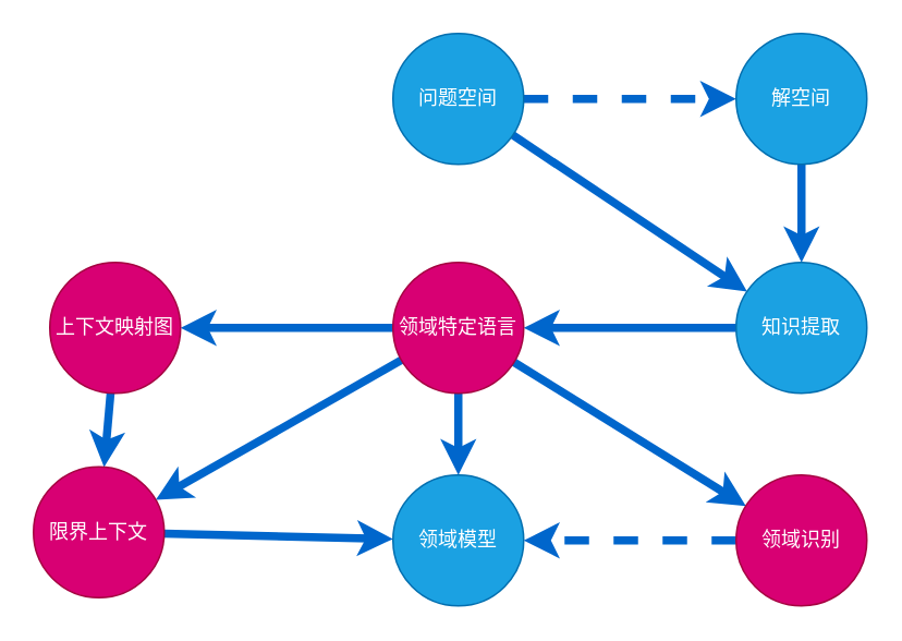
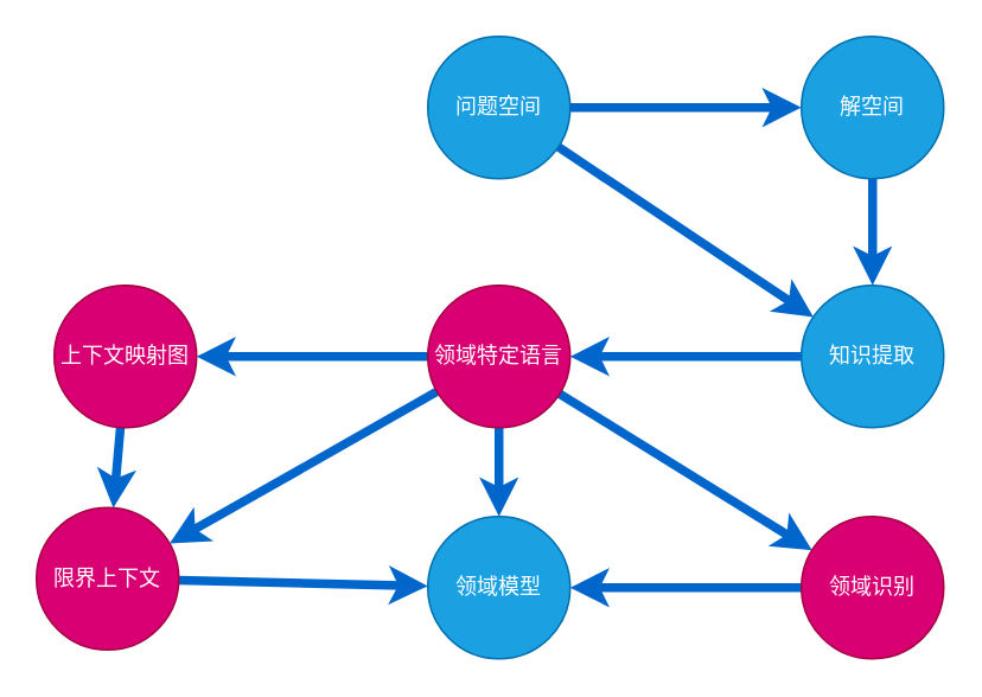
  <mxCell id="0" />
  <mxCell id="1" parent="0" />
- <mxCell id="2" style="edgeStyle=orthogonalEdgeStyle;rounded=0;orthogonalLoop=1;jettySize=auto;html=1;strokeColor=#0066CC;strokeWidth=5;dashed=1;" parent="1" source="4" target="6" edge="1"><mxGeometry relative="1" as="geometry" /></mxCell>
+ <mxCell id="2" style="edgeStyle=orthogonalEdgeStyle;rounded=0;orthogonalLoop=1;jettySize=auto;html=1;strokeColor=#0066CC;strokeWidth=5;" parent="1" source="4" target="6" edge="1"><mxGeometry relative="1" as="geometry" /></mxCell>
  <mxCell id="3" style="orthogonalLoop=1;jettySize=auto;html=1;rounded=0;strokeColor=#0066CC;strokeWidth=5;" parent="1" source="4" target="8" edge="1"><mxGeometry relative="1" as="geometry" /></mxCell>
  <mxCell id="4" value="问题空间" style="ellipse;whiteSpace=wrap;html=1;aspect=fixed;fillColor=#1ba1e2;strokeColor=#006EAF;fontColor=#ffffff;" parent="1" vertex="1"><mxGeometry x="240" y="20" width="80" height="80" as="geometry" /></mxCell>
  <mxCell id="5" style="edgeStyle=orthogonalEdgeStyle;curved=1;orthogonalLoop=1;jettySize=auto;html=1;rounded=0;strokeColor=#0066CC;strokeWidth=5;" parent="1" source="6" target="8" edge="1"><mxGeometry relative="1" as="geometry" /></mxCell>
  <mxCell id="6" value="解空间" style="ellipse;whiteSpace=wrap;html=1;aspect=fixed;fillColor=#1ba1e2;strokeColor=#006EAF;fontColor=#ffffff;" parent="1" vertex="1"><mxGeometry x="450" y="20" width="80" height="80" as="geometry" /></mxCell>
  <mxCell id="7" style="edgeStyle=orthogonalEdgeStyle;curved=1;orthogonalLoop=1;jettySize=auto;html=1;entryX=1;entryY=0.5;entryDx=0;entryDy=0;rounded=0;strokeColor=#0066CC;strokeWidth=5;" parent="1" source="8" target="13" edge="1"><mxGeometry relative="1" as="geometry" /></mxCell>
  <mxCell id="8" value="知识提取" style="ellipse;whiteSpace=wrap;html=1;aspect=fixed;fillColor=#1ba1e2;strokeColor=#006EAF;fontColor=#ffffff;" parent="1" vertex="1"><mxGeometry x="450" y="160" width="80" height="80" as="geometry" /></mxCell>
  <mxCell id="9" style="orthogonalLoop=1;jettySize=auto;html=1;strokeColor=#0066CC;rounded=0;strokeWidth=5;" parent="1" source="13" target="20" edge="1"><mxGeometry relative="1" as="geometry" /></mxCell>
  <mxCell id="10" style="edgeStyle=none;orthogonalLoop=1;jettySize=auto;html=1;entryX=1;entryY=0.5;entryDx=0;entryDy=0;strokeColor=#0066CC;rounded=0;strokeWidth=5;" parent="1" source="13" target="15" edge="1"><mxGeometry relative="1" as="geometry" /></mxCell>
  <mxCell id="11" style="edgeStyle=none;orthogonalLoop=1;jettySize=auto;html=1;strokeColor=#0066CC;rounded=0;strokeWidth=5;" parent="1" source="13" target="17" edge="1"><mxGeometry relative="1" as="geometry" /></mxCell>
  <mxCell id="12" style="edgeStyle=none;orthogonalLoop=1;jettySize=auto;html=1;strokeColor=#0066CC;rounded=0;strokeWidth=5;" parent="1" source="13" target="18" edge="1"><mxGeometry relative="1" as="geometry" /></mxCell>
  <mxCell id="13" value="领域特定语言" style="ellipse;whiteSpace=wrap;html=1;aspect=fixed;fillColor=#d80073;strokeColor=#A50040;fontColor=#ffffff;" parent="1" vertex="1"><mxGeometry x="240" y="160" width="80" height="80" as="geometry" /></mxCell>
  <mxCell id="14" style="edgeStyle=none;orthogonalLoop=1;jettySize=auto;html=1;strokeColor=#0066CC;rounded=0;strokeWidth=5;" parent="1" source="15" target="17" edge="1"><mxGeometry relative="1" as="geometry" /></mxCell>
  <mxCell id="15" value="上下文映射图" style="ellipse;whiteSpace=wrap;html=1;aspect=fixed;fillColor=#d80073;strokeColor=#A50040;fontColor=#ffffff;" parent="1" vertex="1"><mxGeometry x="30" y="160" width="80" height="80" as="geometry" /></mxCell>
  <mxCell id="16" style="edgeStyle=none;orthogonalLoop=1;jettySize=auto;html=1;strokeColor=#0066CC;rounded=0;strokeWidth=5;" parent="1" source="17" target="18" edge="1"><mxGeometry relative="1" as="geometry" /></mxCell>
  <mxCell id="17" value="限界上下文" style="ellipse;whiteSpace=wrap;html=1;aspect=fixed;fillColor=#d80073;strokeColor=#A50040;fontColor=#ffffff;" parent="1" vertex="1"><mxGeometry x="20" y="285" width="80" height="80" as="geometry" /></mxCell>
  <mxCell id="18" value="领域模型" style="ellipse;whiteSpace=wrap;html=1;aspect=fixed;fillColor=#1ba1e2;strokeColor=#006EAF;fontColor=#ffffff;" parent="1" vertex="1"><mxGeometry x="240" y="290" width="80" height="80" as="geometry" /></mxCell>
- <mxCell id="19" style="edgeStyle=none;orthogonalLoop=1;jettySize=auto;html=1;strokeColor=#0066CC;rounded=0;strokeWidth=5;dashed=1;" parent="1" source="20" target="18" edge="1"><mxGeometry relative="1" as="geometry" /></mxCell>
+ <mxCell id="19" style="edgeStyle=none;orthogonalLoop=1;jettySize=auto;html=1;strokeColor=#0066CC;rounded=0;strokeWidth=5;" parent="1" source="20" target="18" edge="1"><mxGeometry relative="1" as="geometry" /></mxCell>
  <mxCell id="20" value="领域识别" style="ellipse;whiteSpace=wrap;html=1;aspect=fixed;fillColor=#d80073;strokeColor=#A50040;fontColor=#ffffff;" parent="1" vertex="1"><mxGeometry x="450" y="290" width="80" height="80" as="geometry" /></mxCell>
